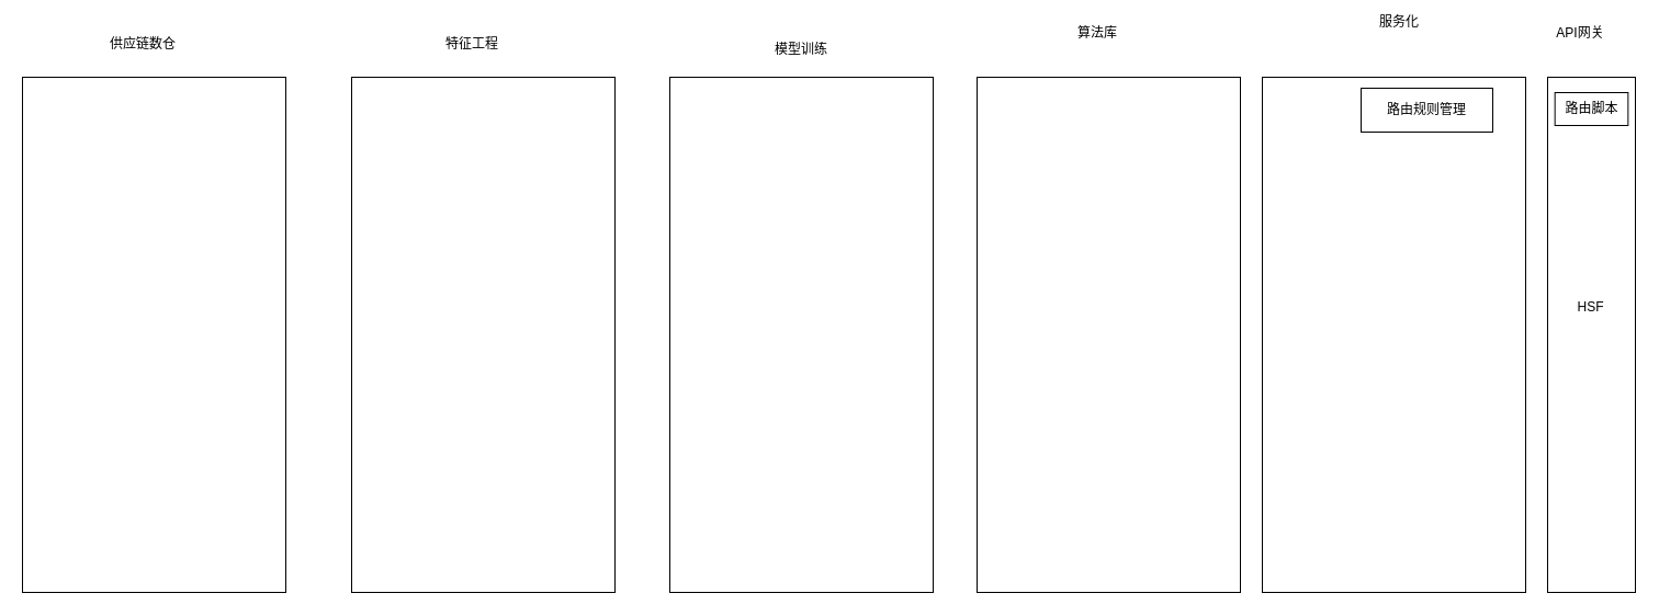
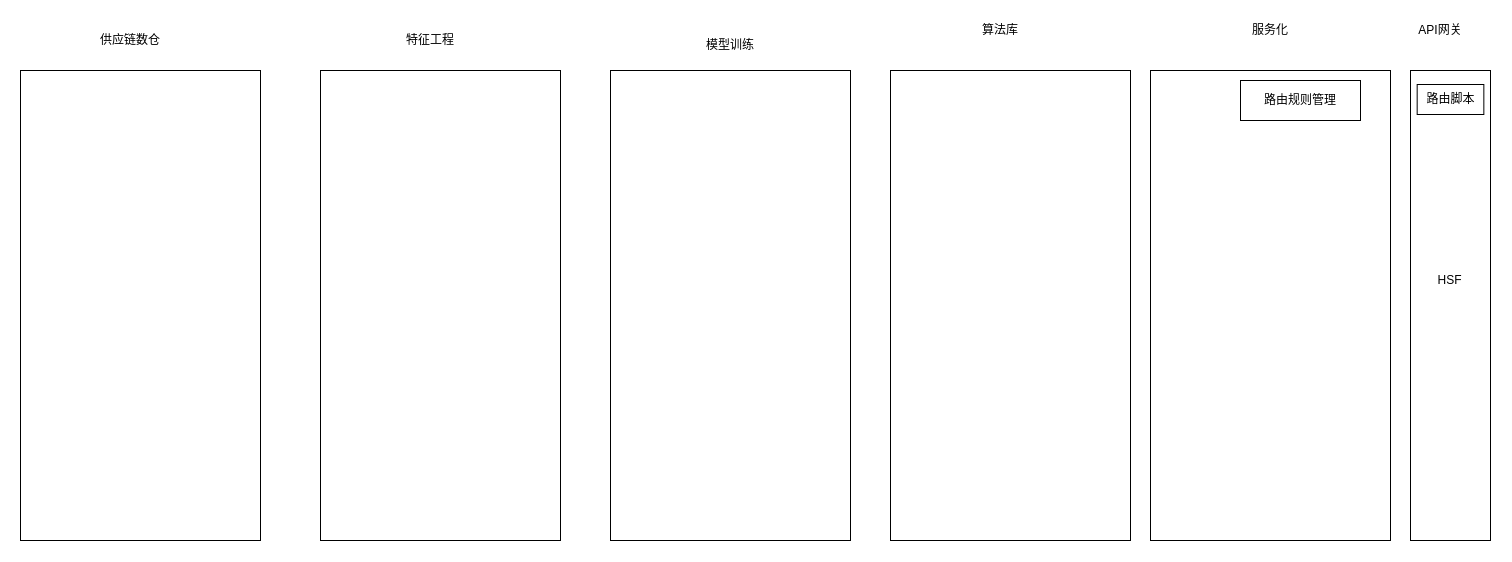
  <mxCell id="0" />
  <mxCell id="1" parent="0" />
  <mxCell id="2" value="" style="group" vertex="1" connectable="0" parent="1"><mxGeometry x="1410" y="70" width="80" height="470" as="geometry" /></mxCell>
  <mxCell id="3" value="" style="rounded=0;whiteSpace=wrap;html=1;" vertex="1" parent="2"><mxGeometry width="80" height="470" as="geometry" /></mxCell>
  <mxCell id="4" value="HSF" style="text;html=1;strokeColor=none;fillColor=none;align=center;verticalAlign=middle;whiteSpace=wrap;rounded=0;" vertex="1" parent="2"><mxGeometry x="13.333" y="200" width="53.333" height="20" as="geometry" /></mxCell>
  <mxCell id="5" value="路由脚本" style="rounded=0;whiteSpace=wrap;html=1;" vertex="1" parent="2"><mxGeometry x="6.667" y="14" width="66.667" height="30" as="geometry" /></mxCell>
  <mxCell id="6" value="" style="rounded=0;whiteSpace=wrap;html=1;" vertex="1" parent="1"><mxGeometry x="1150" y="70" width="240" height="470" as="geometry" /></mxCell>
- <mxCell id="7" value="服务化" style="text;html=1;strokeColor=none;fillColor=none;align=center;verticalAlign=middle;whiteSpace=wrap;rounded=0;" vertex="1" parent="1"><mxGeometry x="1255" y="10" width="40" height="20" as="geometry" /></mxCell>
+ <mxCell id="7" value="服务化" style="text;html=1;strokeColor=none;fillColor=none;align=center;verticalAlign=middle;whiteSpace=wrap;rounded=0;" vertex="1" parent="1"><mxGeometry x="1250" y="20" width="40" height="20" as="geometry" /></mxCell>
  <mxCell id="8" value="API网关" style="text;html=1;strokeColor=none;fillColor=none;align=center;verticalAlign=middle;whiteSpace=wrap;rounded=0;" vertex="1" parent="1"><mxGeometry x="1410" y="20" width="60" height="20" as="geometry" /></mxCell>
  <mxCell id="9" value="" style="rounded=0;whiteSpace=wrap;html=1;" vertex="1" parent="1"><mxGeometry x="890" y="70" width="240" height="470" as="geometry" /></mxCell>
  <mxCell id="10" value="算法库" style="text;html=1;strokeColor=none;fillColor=none;align=center;verticalAlign=middle;whiteSpace=wrap;rounded=0;" vertex="1" parent="1"><mxGeometry x="980" y="20" width="40" height="20" as="geometry" /></mxCell>
  <mxCell id="11" value="模型训练" style="text;html=1;strokeColor=none;fillColor=none;align=center;verticalAlign=middle;whiteSpace=wrap;rounded=0;" vertex="1" parent="1"><mxGeometry x="700" y="35" width="60" height="20" as="geometry" /></mxCell>
  <mxCell id="12" value="特征工程" style="text;html=1;strokeColor=none;fillColor=none;align=center;verticalAlign=middle;whiteSpace=wrap;rounded=0;" vertex="1" parent="1"><mxGeometry x="400" y="30" width="60" height="20" as="geometry" /></mxCell>
  <mxCell id="13" value="" style="rounded=0;whiteSpace=wrap;html=1;" vertex="1" parent="1"><mxGeometry x="610" y="70" width="240" height="470" as="geometry" /></mxCell>
  <mxCell id="14" value="" style="rounded=0;whiteSpace=wrap;html=1;" vertex="1" parent="1"><mxGeometry x="320" y="70" width="240" height="470" as="geometry" /></mxCell>
  <mxCell id="15" value="" style="rounded=0;whiteSpace=wrap;html=1;" vertex="1" parent="1"><mxGeometry x="20" y="70" width="240" height="470" as="geometry" /></mxCell>
  <mxCell id="16" value="供应链数仓" style="text;html=1;strokeColor=none;fillColor=none;align=center;verticalAlign=middle;whiteSpace=wrap;rounded=0;" vertex="1" parent="1"><mxGeometry x="90" y="30" width="80" height="20" as="geometry" /></mxCell>
  <mxCell id="17" value="路由规则管理" style="rounded=0;whiteSpace=wrap;html=1;" vertex="1" parent="1"><mxGeometry x="1240" y="80" width="120" height="40" as="geometry" /></mxCell>
